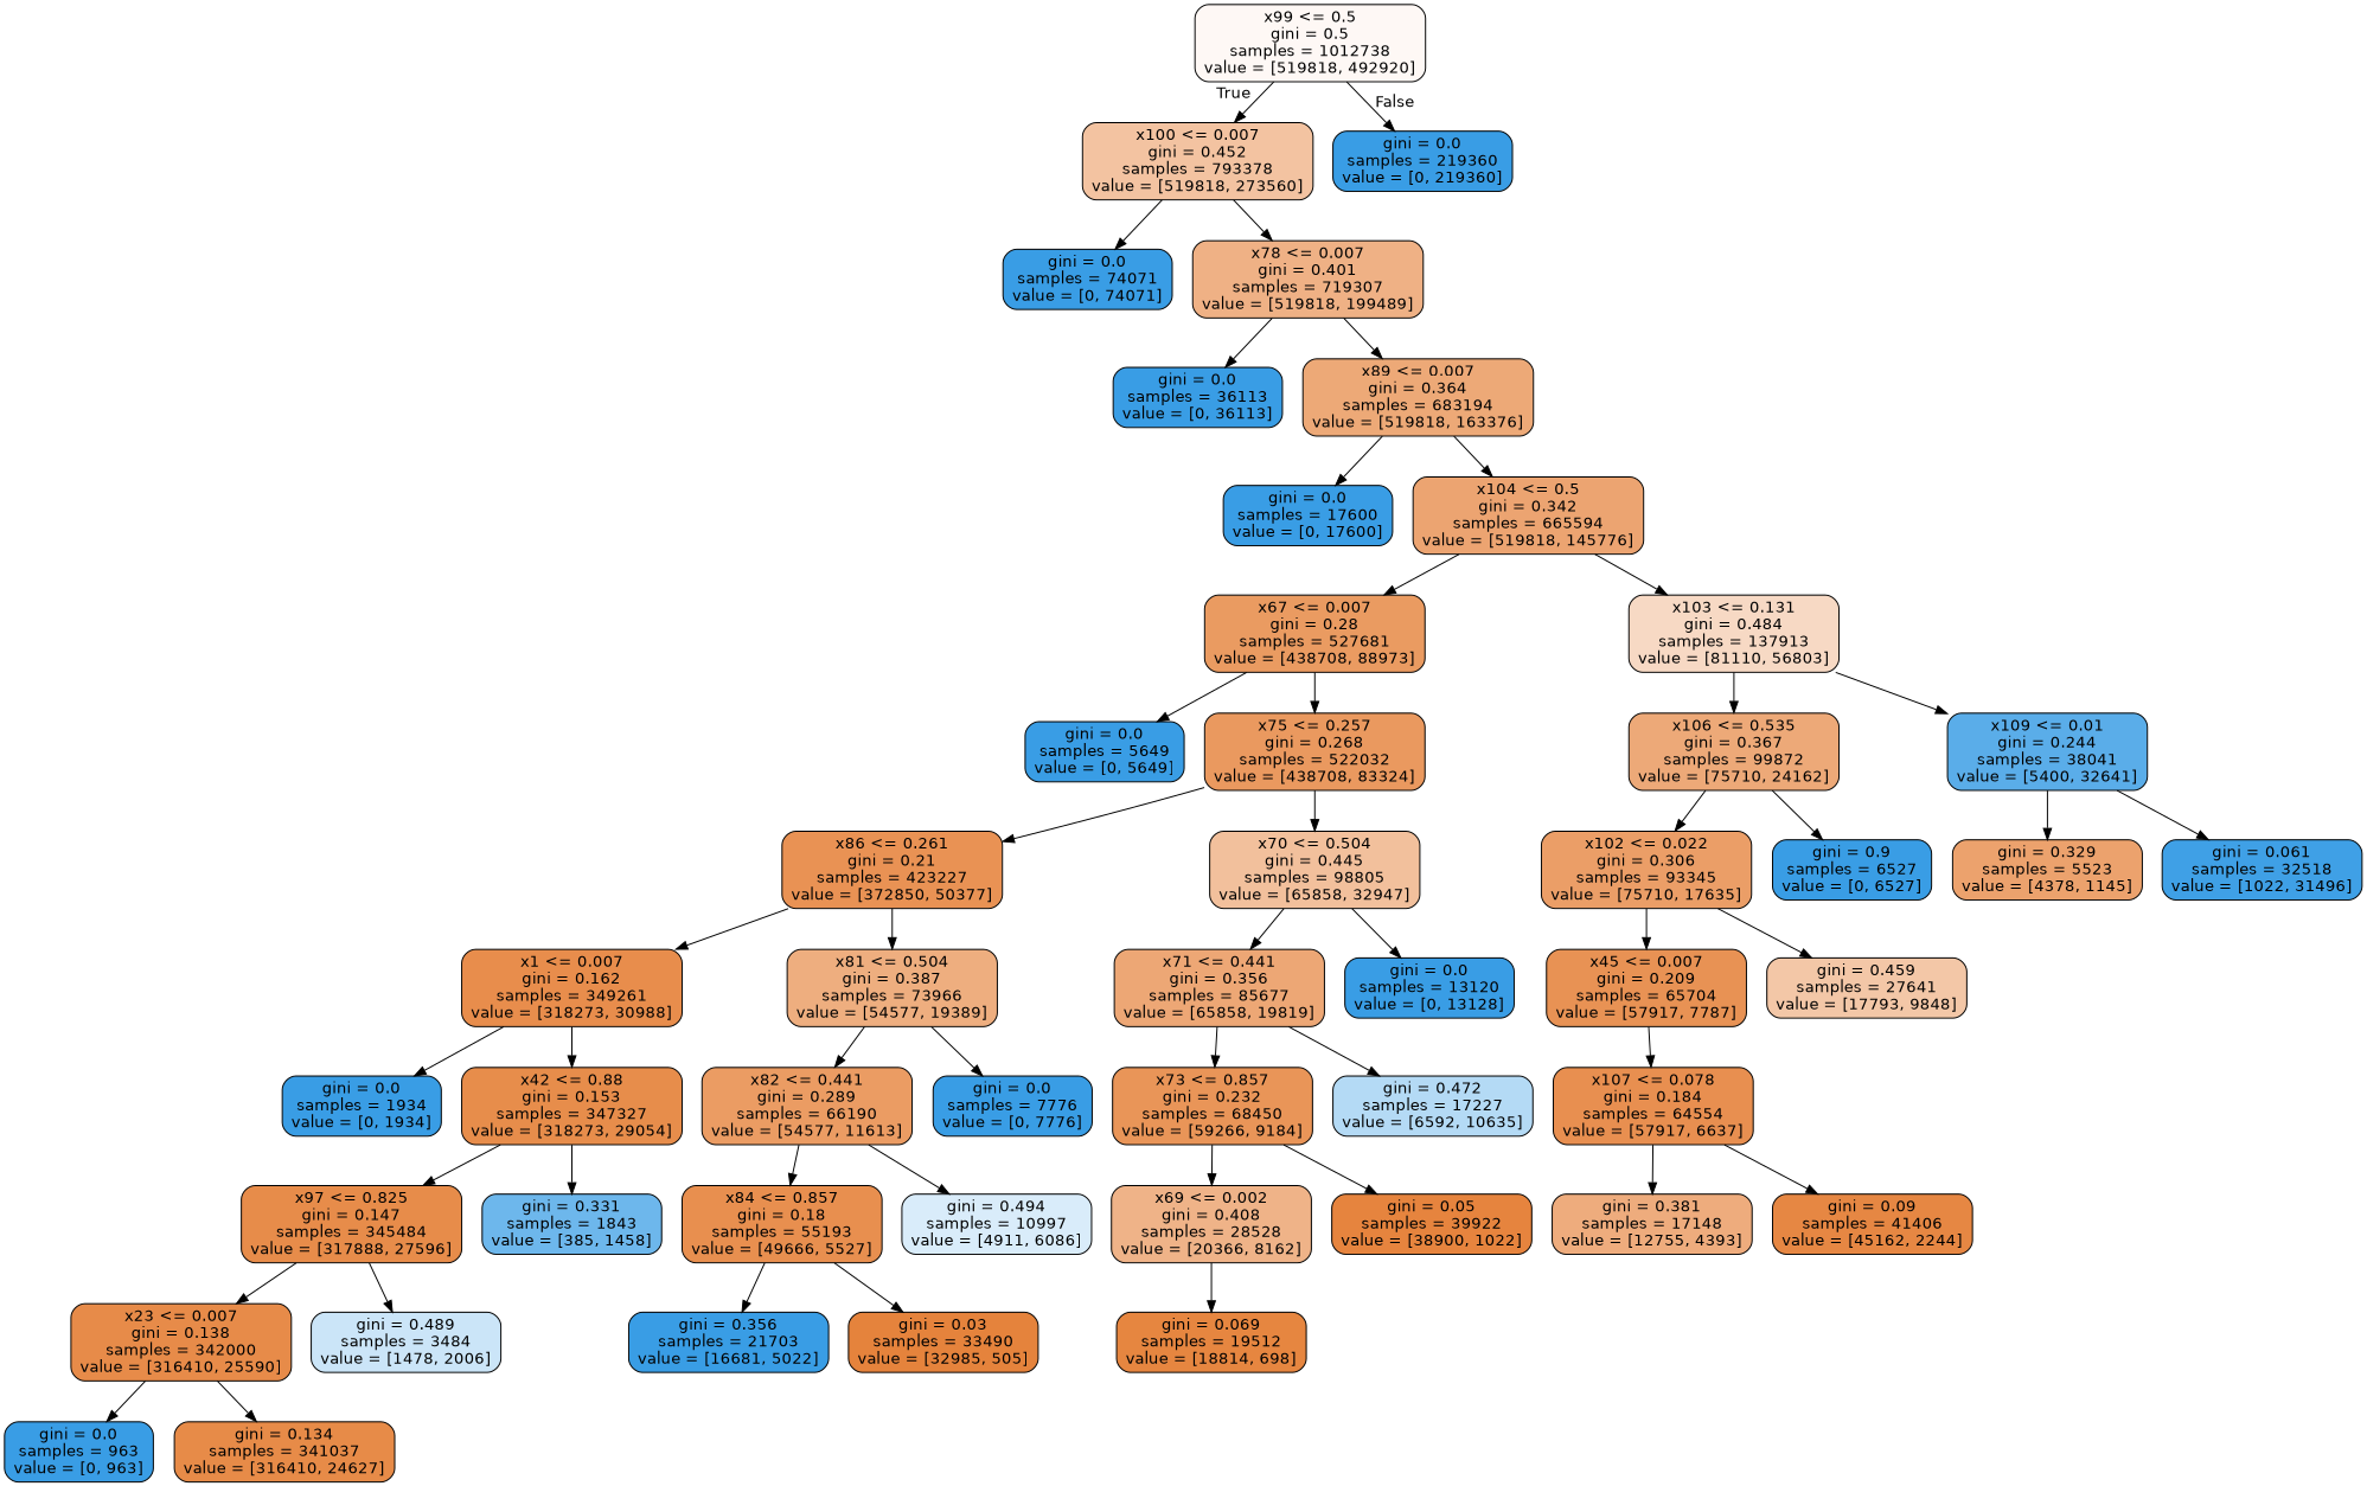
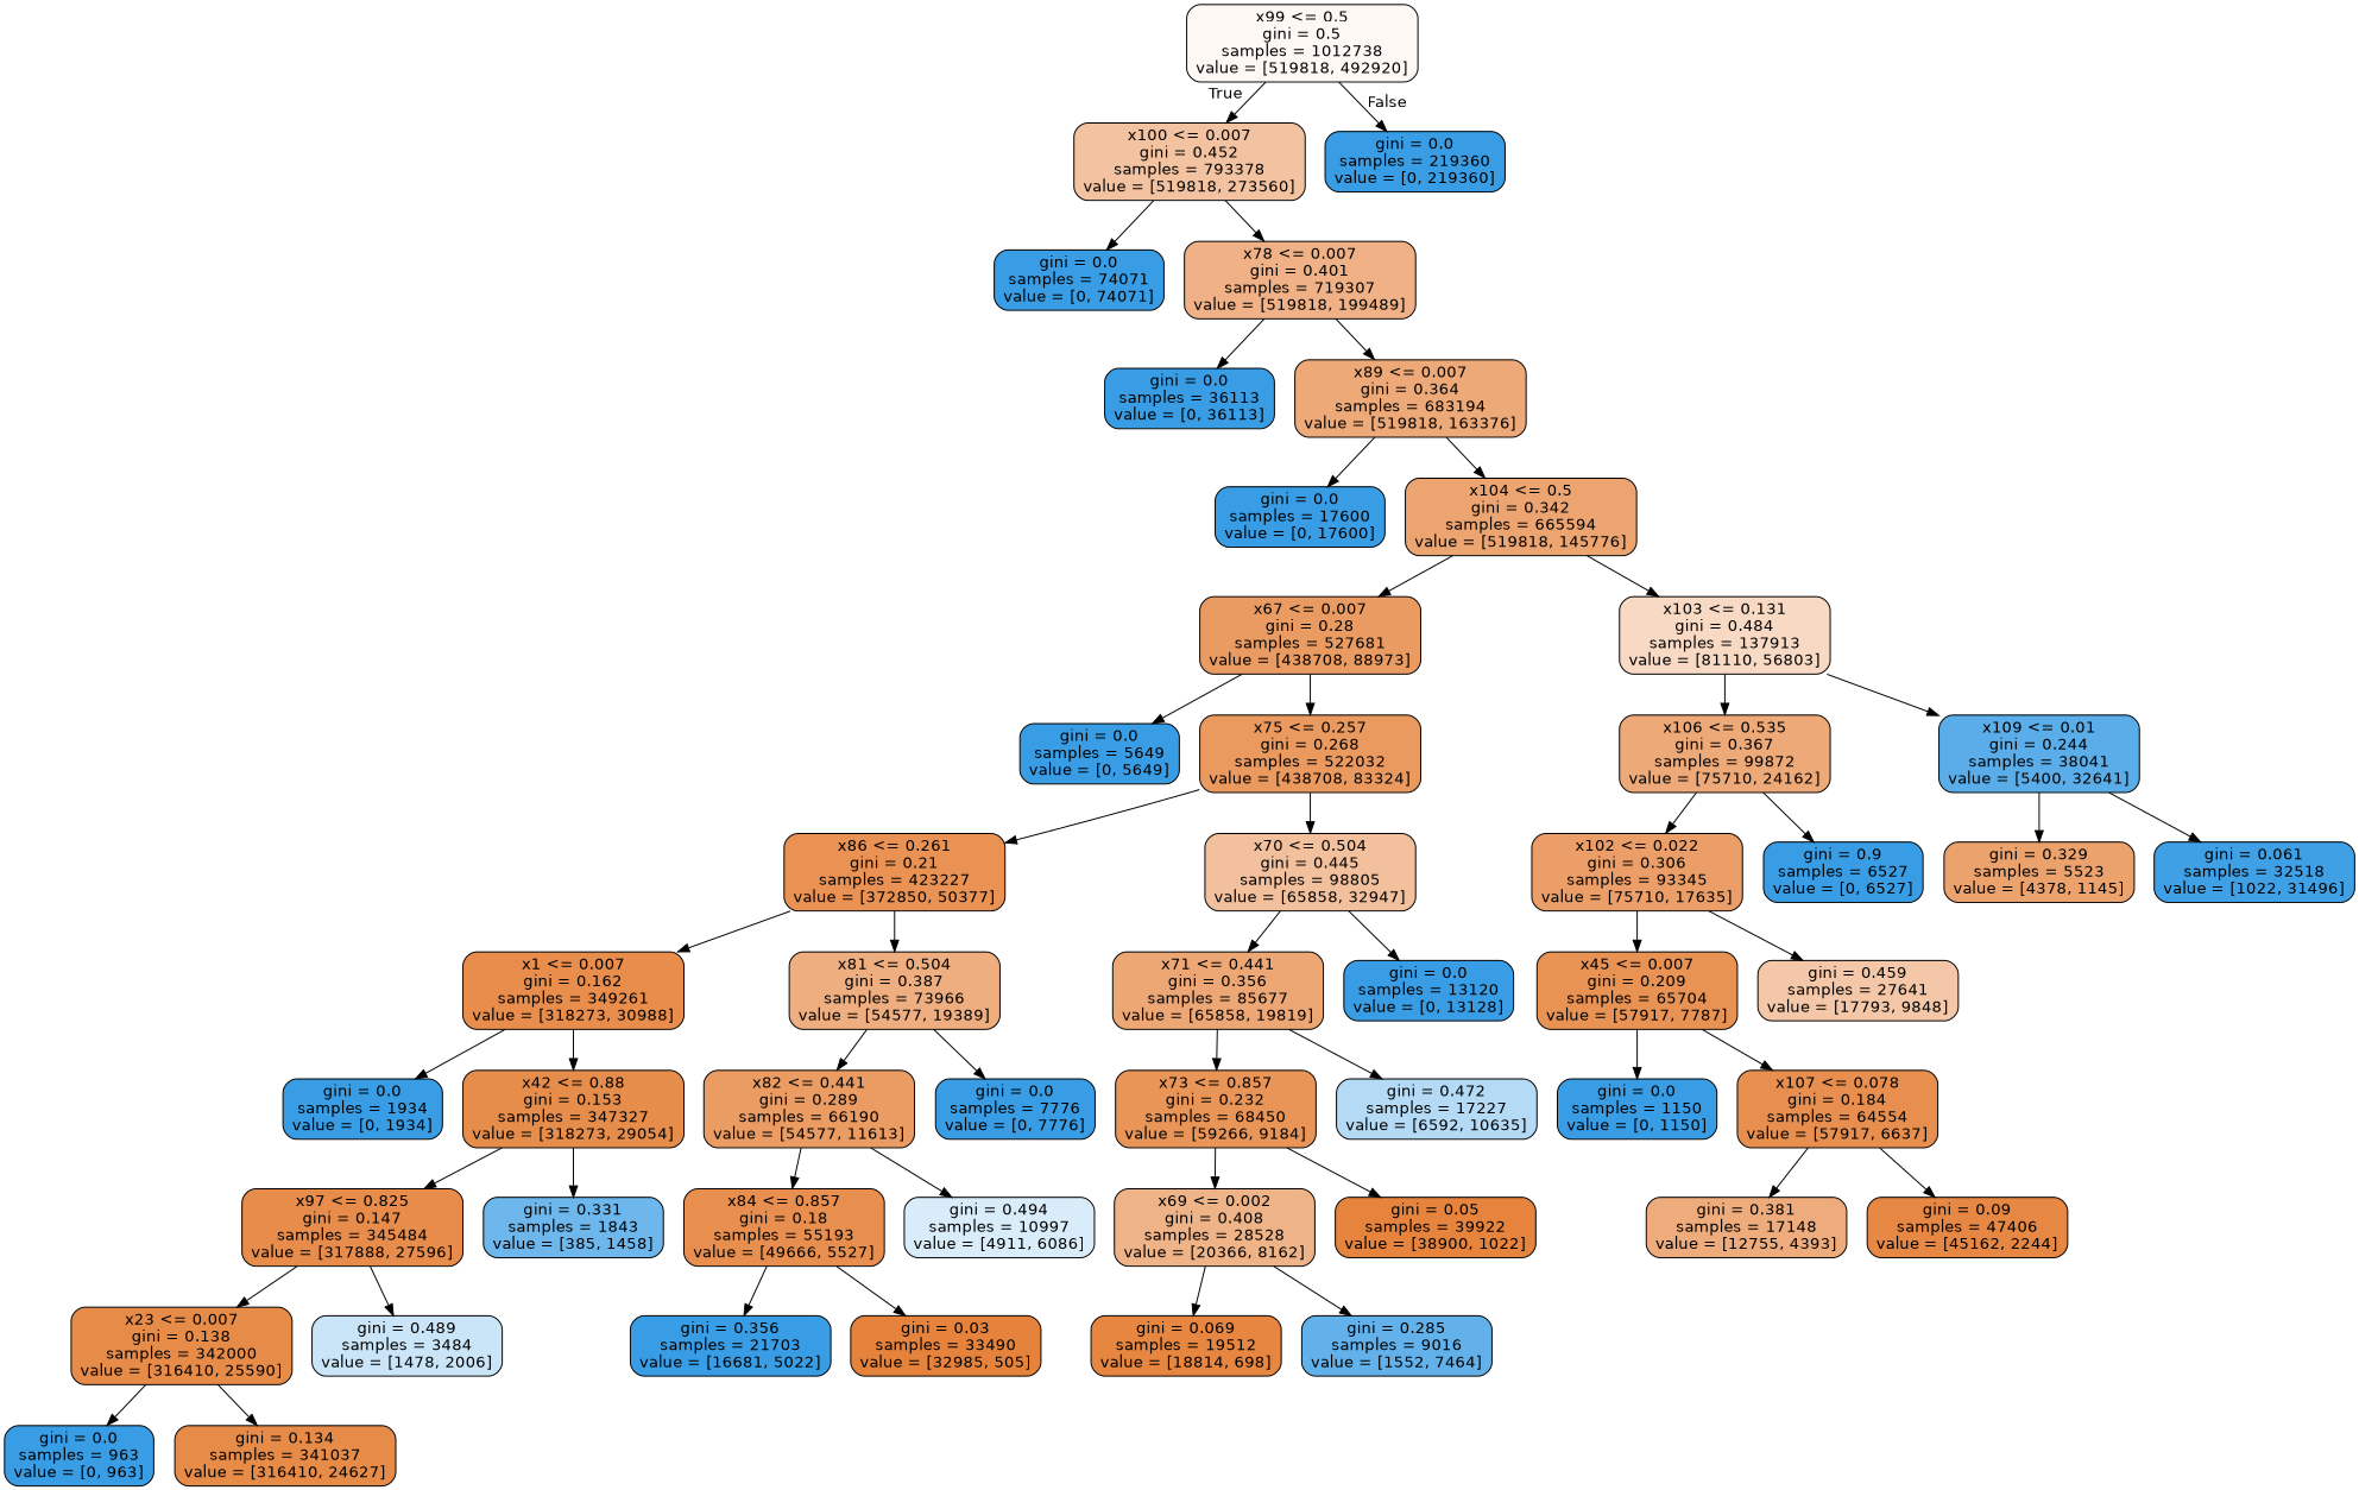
  digraph {
    node [color=black fillcolor="#399de5" fontname=helvetica shape=box style="filled, rounded"]
    edge [fontname=helvetica]
    n1 [fillcolor="#fef8f5" label="x99 <= 0.5\ngini = 0.5\nsamples = 1012738\nvalue = [519818, 492920]"]
    n2 [fillcolor="#f3c3a1" label="x100 <= 0.007\ngini = 0.452\nsamples = 793378\nvalue = [519818, 273560]"]
    n3 [label="gini = 0.0\nsamples = 219360\nvalue = [0, 219360]"]
    n4 [label="gini = 0.0\nsamples = 74071\nvalue = [0, 74071]"]
    n5 [fillcolor="#efb185" label="x78 <= 0.007\ngini = 0.401\nsamples = 719307\nvalue = [519818, 199489]"]
    n6 [label="gini = 0.0\nsamples = 36113\nvalue = [0, 36113]"]
    n7 [fillcolor="#eda977" label="x89 <= 0.007\ngini = 0.364\nsamples = 683194\nvalue = [519818, 163376]"]
    n8 [label="gini = 0.0\nsamples = 17600\nvalue = [0, 17600]"]
    n9 [fillcolor="#eca471" label="x104 <= 0.5\ngini = 0.342\nsamples = 665594\nvalue = [519818, 145776]"]
    n10 [fillcolor="#ea9b61" label="x67 <= 0.007\ngini = 0.28\nsamples = 527681\nvalue = [438708, 88973]"]
    n11 [fillcolor="#f7d9c4" label="x103 <= 0.131\ngini = 0.484\nsamples = 137913\nvalue = [81110, 56803]"]
    n12 [label="gini = 0.0\nsamples = 5649\nvalue = [0, 5649]"]
    n13 [fillcolor="#ea995f" label="x75 <= 0.257\ngini = 0.268\nsamples = 522032\nvalue = [438708, 83324]"]
    n14 [fillcolor="#eda978" label="x106 <= 0.535\ngini = 0.367\nsamples = 99872\nvalue = [75710, 24162]"]
    n15 [fillcolor="#5aade9" label="x109 <= 0.01\ngini = 0.244\nsamples = 38041\nvalue = [5400, 32641]"]
    n16 [fillcolor="#e99254" label="x86 <= 0.261\ngini = 0.21\nsamples = 423227\nvalue = [372850, 50377]"]
    n17 [fillcolor="#f2c09c" label="x70 <= 0.504\ngini = 0.445\nsamples = 98805\nvalue = [65858, 32947]"]
    n18 [fillcolor="#e88d4c" label="x1 <= 0.007\ngini = 0.162\nsamples = 349261\nvalue = [318273, 30988]"]
    n19 [fillcolor="#eeae7f" label="x81 <= 0.504\ngini = 0.387\nsamples = 73966\nvalue = [54577, 19389]"]
    n20 [fillcolor="#eda775" label="x71 <= 0.441\ngini = 0.356\nsamples = 85677\nvalue = [65858, 19819]"]
    n21 [label="gini = 0.0\nsamples = 13120\nvalue = [0, 13128]"]
    n22 [label="gini = 0.0\nsamples = 1934\nvalue = [0, 1934]"]
    n23 [fillcolor="#e78d4b" label="x42 <= 0.88\ngini = 0.153\nsamples = 347327\nvalue = [318273, 29054]"]
    n24 [fillcolor="#eb9c63" label="x82 <= 0.441\ngini = 0.289\nsamples = 66190\nvalue = [54577, 11613]"]
    n25 [label="gini = 0.0\nsamples = 7776\nvalue = [0, 7776]"]
    n26 [fillcolor="#e78c4a" label="x97 <= 0.825\ngini = 0.147\nsamples = 345484\nvalue = [317888, 27596]"]
    n27 [fillcolor="#6db7ec" label="gini = 0.331\nsamples = 1843\nvalue = [385, 1458]"]
    n28 [fillcolor="#e78b49" label="x23 <= 0.007\ngini = 0.138\nsamples = 342000\nvalue = [316410, 25590]"]
    n29 [fillcolor="#cbe5f8" label="gini = 0.489\nsamples = 3484\nvalue = [1478, 2006]"]
    n30 [label="gini = 0.0\nsamples = 963\nvalue = [0, 963]"]
    n31 [fillcolor="#e78b48" label="gini = 0.134\nsamples = 341037\nvalue = [316410, 24627]"]
    n32 [fillcolor="#e88f4f" label="x84 <= 0.857\ngini = 0.18\nsamples = 55193\nvalue = [49666, 5527]"]
    n33 [fillcolor="#d9ecfa" label="gini = 0.494\nsamples = 10997\nvalue = [4911, 6086]"]
    n34 [label="gini = 0.356\nsamples = 21703\nvalue = [16681, 5022]"]
    n35 [fillcolor="#e5833c" label="gini = 0.03\nsamples = 33490\nvalue = [32985, 505]"]
    n36 [fillcolor="#e99558" label="x73 <= 0.857\ngini = 0.232\nsamples = 68450\nvalue = [59266, 9184]"]
    n37 [fillcolor="#b4daf5" label="gini = 0.472\nsamples = 17227\nvalue = [6592, 10635]"]
    n38 [fillcolor="#efb388" label="x69 <= 0.002\ngini = 0.408\nsamples = 28528\nvalue = [20366, 8162]"]
    n39 [fillcolor="#e6843e" label="gini = 0.05\nsamples = 39922\nvalue = [38900, 1022]"]
    n40 [fillcolor="#e68640" label="gini = 0.069\nsamples = 19512\nvalue = [18814, 698]"]
+   n41 [fillcolor="#62b1ea" label="gini = 0.285\nsamples = 9016\nvalue = [1552, 7464]"]
    n42 [fillcolor="#eb9e67" label="x102 <= 0.022\ngini = 0.306\nsamples = 93345\nvalue = [75710, 17635]"]
    n43 [label="gini = 0.9\nsamples = 6527\nvalue = [0, 6527]"]
    n44 [fillcolor="#eca26d" label="gini = 0.329\nsamples = 5523\nvalue = [4378, 1145]"]
    n45 [fillcolor="#3fa0e6" label="gini = 0.061\nsamples = 32518\nvalue = [1022, 31496]"]
    n46 [fillcolor="#e89254" label="x45 <= 0.007\ngini = 0.209\nsamples = 65704\nvalue = [57917, 7787]"]
    n47 [fillcolor="#f3c7a7" label="gini = 0.459\nsamples = 27641\nvalue = [17793, 9848]"]
+   n48 [label="gini = 0.0\nsamples = 1150\nvalue = [0, 1150]"]
    n49 [fillcolor="#e88f50" label="x107 <= 0.078\ngini = 0.184\nsamples = 64554\nvalue = [57917, 6637]"]
    n50 [fillcolor="#eeac7d" label="gini = 0.381\nsamples = 17148\nvalue = [12755, 4393]"]
-   n51 [fillcolor="#e68743" label="gini = 0.09\nsamples = 41406\nvalue = [45162, 2244]"]
+   n51 [fillcolor="#e68743" label="gini = 0.09\nsamples = 47406\nvalue = [45162, 2244]"]
    n1 -> n2 [headlabel=True labelangle=45 labeldistance=2.5]
    n1 -> n3 [headlabel=False labelangle=-45 labeldistance=2.5]
    n2 -> n4
    n2 -> n5
    n5 -> n6
    n5 -> n7
    n7 -> n8
    n7 -> n9
    n9 -> n10
    n9 -> n11
    n10 -> n12
    n10 -> n13
    n11 -> n14
    n11 -> n15
    n13 -> n16
    n13 -> n17
    n14 -> n42
    n14 -> n43
    n15 -> n44
    n15 -> n45
    n16 -> n18
    n16 -> n19
    n17 -> n20
    n17 -> n21
    n18 -> n22
    n18 -> n23
    n19 -> n24
    n19 -> n25
    n20 -> n36
    n20 -> n37
    n23 -> n26
    n23 -> n27
    n24 -> n32
    n24 -> n33
    n26 -> n28
    n26 -> n29
    n28 -> n30
    n28 -> n31
    n32 -> n34
    n32 -> n35
    n36 -> n38
    n36 -> n39
    n38 -> n40
+   n38 -> n41
    n42 -> n46
    n42 -> n47
+   n46 -> n48
    n46 -> n49
    n49 -> n50
    n49 -> n51
  }
